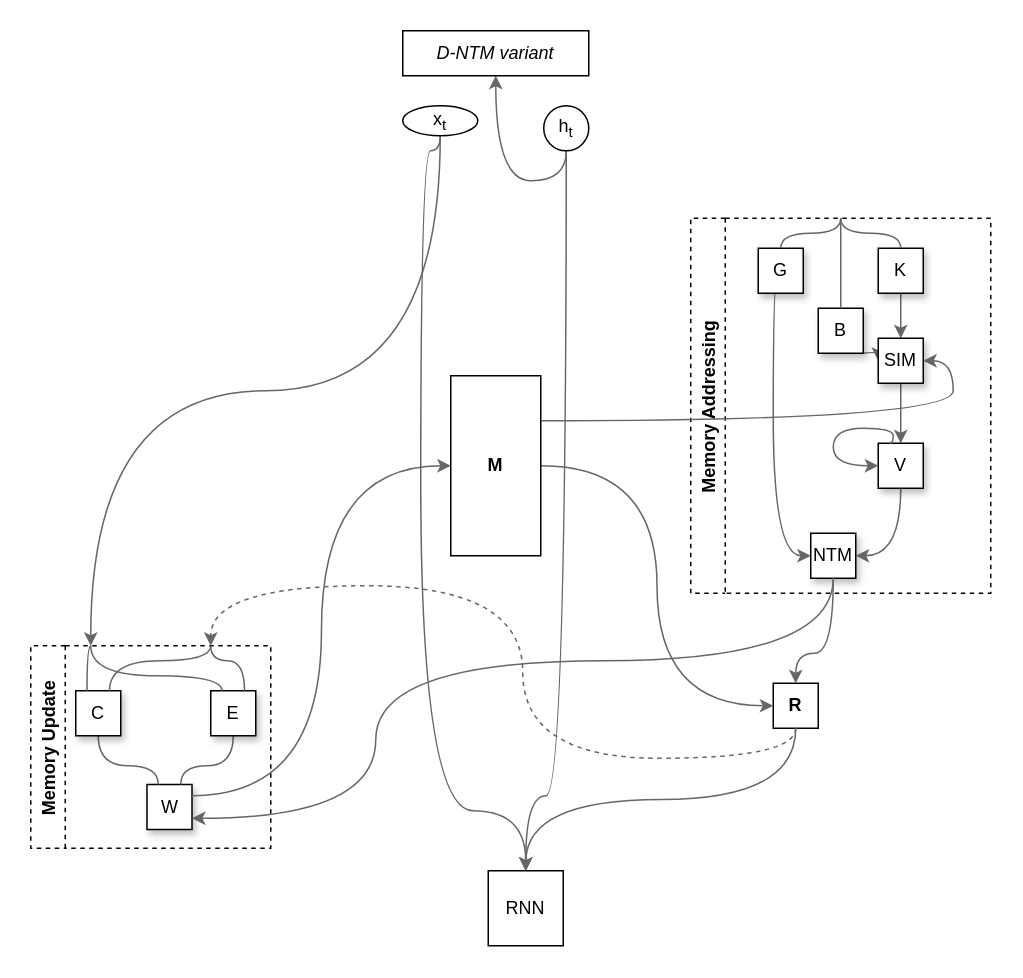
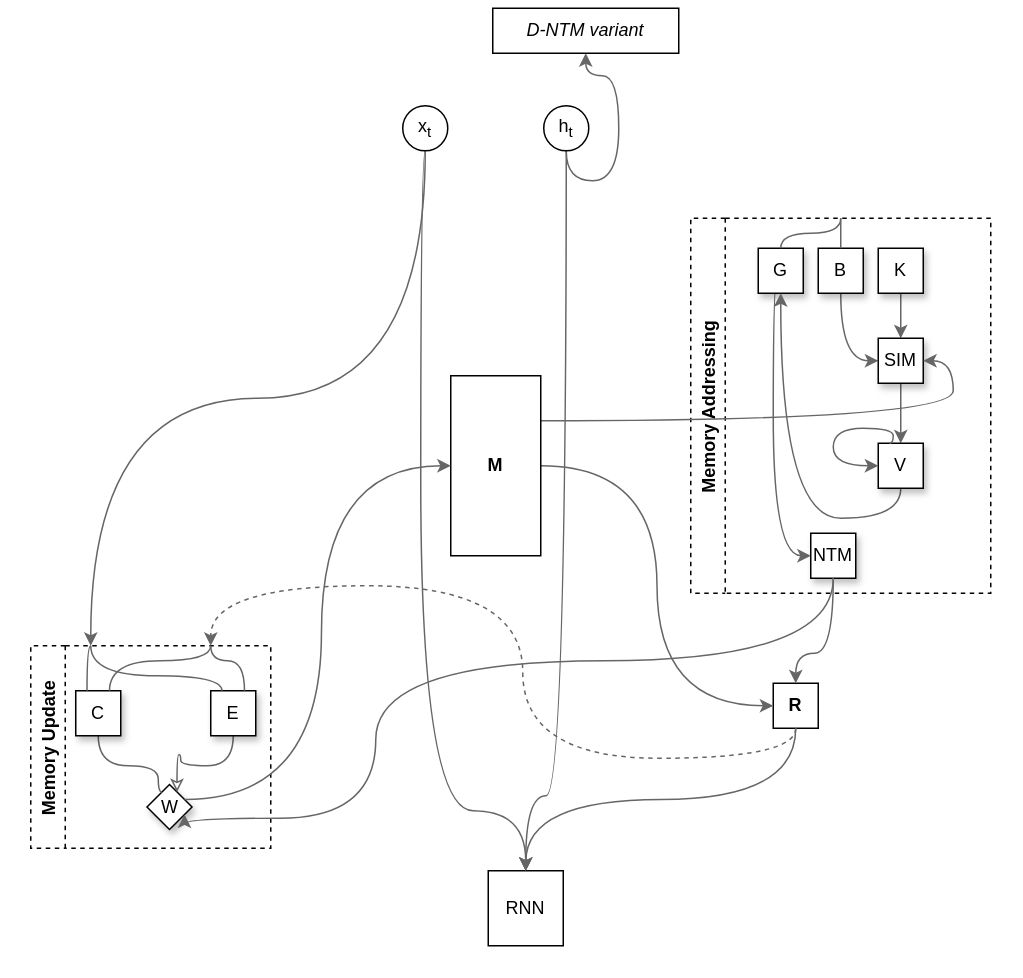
  <mxCell id="0" />
  <mxCell id="1" parent="0" />
  <mxCell id="2" style="edgeStyle=orthogonalEdgeStyle;curved=1;rounded=0;orthogonalLoop=1;jettySize=auto;html=1;exitX=0.5;exitY=1;exitDx=0;exitDy=0;fillColor=#f5f5f5;strokeColor=#666666;" parent="1" source="42" target="37" edge="1"><mxGeometry relative="1" as="geometry"><mxPoint x="570" y="158" as="targetPoint" /></mxGeometry></mxCell>
  <mxCell id="3" value="" style="group;fontStyle=1;dashed=1;" parent="1" vertex="1" connectable="0"><mxGeometry x="460" y="195" width="200" height="370" as="geometry" /></mxCell>
  <mxCell id="4" value="Memory Addressing" style="swimlane;horizontal=0;dashed=1;" parent="3" vertex="1"><mxGeometry y="-50" width="200" height="250" as="geometry" /></mxCell>
  <mxCell id="5" style="edgeStyle=orthogonalEdgeStyle;curved=1;rounded=0;orthogonalLoop=1;jettySize=auto;html=1;exitX=0.5;exitY=1;exitDx=0;exitDy=0;entryX=0;entryY=0.5;entryDx=0;entryDy=0;fillColor=#f5f5f5;strokeColor=#666666;" parent="4" source="6" target="7" edge="1"><mxGeometry relative="1" as="geometry"><Array as="points"><mxPoint x="55" y="40" /><mxPoint x="55" y="225" /></Array></mxGeometry></mxCell>
  <mxCell id="6" value="G" style="whiteSpace=wrap;html=1;aspect=fixed;rounded=0;shadow=1;" parent="4" vertex="1"><mxGeometry x="45" y="20" width="30" height="30" as="geometry" /></mxCell>
  <mxCell id="7" value="NTM" style="whiteSpace=wrap;html=1;aspect=fixed;rounded=0;shadow=1;" parent="4" vertex="1"><mxGeometry x="80" y="210" width="30" height="30" as="geometry" /></mxCell>
  <mxCell id="8" style="edgeStyle=orthogonalEdgeStyle;curved=1;rounded=0;orthogonalLoop=1;jettySize=auto;html=1;exitX=0.5;exitY=1;exitDx=0;exitDy=0;entryX=0;entryY=0.5;entryDx=0;entryDy=0;fillColor=#f5f5f5;strokeColor=#666666;" parent="4" source="9" target="13" edge="1"><mxGeometry relative="1" as="geometry" /></mxCell>
- <mxCell id="9" value="B" style="whiteSpace=wrap;html=1;aspect=fixed;rounded=0;shadow=1;" parent="4" vertex="1"><mxGeometry x="85" y="60" width="30" height="30" as="geometry" /></mxCell>
+ <mxCell id="9" value="B" style="whiteSpace=wrap;html=1;aspect=fixed;rounded=0;shadow=1;" parent="4" vertex="1"><mxGeometry x="85" y="20" width="30" height="30" as="geometry" /></mxCell>
  <mxCell id="10" style="edgeStyle=orthogonalEdgeStyle;curved=1;rounded=0;orthogonalLoop=1;jettySize=auto;html=1;exitX=0.5;exitY=1;exitDx=0;exitDy=0;fillColor=#f5f5f5;strokeColor=#666666;" parent="4" source="11" target="13" edge="1"><mxGeometry relative="1" as="geometry" /></mxCell>
  <mxCell id="11" value="K" style="whiteSpace=wrap;html=1;aspect=fixed;rounded=0;shadow=1;" parent="4" vertex="1"><mxGeometry x="125" y="20" width="30" height="30" as="geometry" /></mxCell>
  <mxCell id="12" style="edgeStyle=orthogonalEdgeStyle;curved=1;rounded=0;orthogonalLoop=1;jettySize=auto;html=1;exitX=0.5;exitY=1;exitDx=0;exitDy=0;entryX=0.5;entryY=0;entryDx=0;entryDy=0;fillColor=#f5f5f5;strokeColor=#666666;" parent="4" source="13" target="15" edge="1"><mxGeometry relative="1" as="geometry" /></mxCell>
  <mxCell id="13" value="SIM" style="whiteSpace=wrap;html=1;aspect=fixed;rounded=0;shadow=1;" parent="4" vertex="1"><mxGeometry x="125" y="80" width="30" height="30" as="geometry" /></mxCell>
- <mxCell id="14" style="edgeStyle=orthogonalEdgeStyle;curved=1;rounded=0;orthogonalLoop=1;jettySize=auto;html=1;exitX=0.5;exitY=1;exitDx=0;exitDy=0;entryX=1;entryY=0.5;entryDx=0;entryDy=0;fillColor=#f5f5f5;strokeColor=#666666;" parent="4" source="15" target="7" edge="1"><mxGeometry relative="1" as="geometry" /></mxCell>
+ <mxCell id="14" style="edgeStyle=orthogonalEdgeStyle;curved=1;rounded=0;orthogonalLoop=1;jettySize=auto;html=1;exitX=0.5;exitY=1;exitDx=0;exitDy=0;fillColor=#f5f5f5;strokeColor=#666666;" parent="4" source="15" target="6" edge="1"><mxGeometry relative="1" as="geometry" /></mxCell>
  <mxCell id="15" value="V" style="whiteSpace=wrap;html=1;aspect=fixed;rounded=0;shadow=1;" parent="4" vertex="1"><mxGeometry x="125" y="150" width="30" height="30" as="geometry" /></mxCell>
  <mxCell id="16" style="edgeStyle=orthogonalEdgeStyle;curved=1;rounded=0;orthogonalLoop=1;jettySize=auto;html=1;exitX=0.25;exitY=0;exitDx=0;exitDy=0;entryX=0;entryY=0.5;entryDx=0;entryDy=0;fillColor=#f5f5f5;strokeColor=#666666;" parent="4" source="15" target="15" edge="1"><mxGeometry relative="1" as="geometry"><Array as="points"><mxPoint x="135" y="150" /><mxPoint x="135" y="140" /><mxPoint x="95" y="140" /><mxPoint x="95" y="165" /></Array></mxGeometry></mxCell>
  <mxCell id="17" style="edgeStyle=orthogonalEdgeStyle;curved=1;rounded=0;orthogonalLoop=1;jettySize=auto;html=1;exitX=0.5;exitY=0;exitDx=0;exitDy=0;entryX=0.5;entryY=0;entryDx=0;entryDy=0;endArrow=none;endFill=0;fillColor=#f5f5f5;strokeColor=#666666;" parent="4" source="4" target="6" edge="1"><mxGeometry relative="1" as="geometry"><Array as="points"><mxPoint x="100" y="10" /></Array></mxGeometry></mxCell>
- <mxCell id="18" style="edgeStyle=orthogonalEdgeStyle;curved=1;rounded=0;orthogonalLoop=1;jettySize=auto;html=1;exitX=0.5;exitY=0;exitDx=0;exitDy=0;entryX=0.5;entryY=0;entryDx=0;entryDy=0;endArrow=none;endFill=0;fillColor=#f5f5f5;strokeColor=#666666;" parent="4" source="4" target="11" edge="1"><mxGeometry relative="1" as="geometry"><Array as="points"><mxPoint x="100" y="10" /><mxPoint x="140" y="10" /></Array></mxGeometry></mxCell>
  <mxCell id="19" style="edgeStyle=orthogonalEdgeStyle;curved=1;rounded=0;orthogonalLoop=1;jettySize=auto;html=1;exitX=0.5;exitY=0;exitDx=0;exitDy=0;entryX=0.5;entryY=0;entryDx=0;entryDy=0;endArrow=none;endFill=0;fillColor=#f5f5f5;strokeColor=#666666;" edge="1" parent="4" source="4" target="9"><mxGeometry relative="1" as="geometry" /></mxCell>
  <mxCell id="20" value="&lt;b&gt;R&lt;/b&gt;" style="whiteSpace=wrap;html=1;aspect=fixed;" parent="3" vertex="1"><mxGeometry x="55" y="260" width="30" height="30" as="geometry" /></mxCell>
  <mxCell id="21" style="edgeStyle=orthogonalEdgeStyle;curved=1;rounded=0;orthogonalLoop=1;jettySize=auto;html=1;exitX=0.5;exitY=1;exitDx=0;exitDy=0;entryX=0.5;entryY=0;entryDx=0;entryDy=0;fillColor=#f5f5f5;strokeColor=#666666;" parent="3" source="7" target="20" edge="1"><mxGeometry relative="1" as="geometry"><Array as="points"><mxPoint x="95" y="240" /><mxPoint x="70" y="240" /></Array></mxGeometry></mxCell>
  <mxCell id="22" style="edgeStyle=orthogonalEdgeStyle;curved=1;rounded=0;orthogonalLoop=1;jettySize=auto;html=1;exitX=0.5;exitY=1;exitDx=0;exitDy=0;entryX=0.25;entryY=0;entryDx=0;entryDy=0;endArrow=classic;endFill=1;fillColor=#f5f5f5;strokeColor=#666666;" parent="1" source="40" edge="1" target="27"><mxGeometry relative="1" as="geometry"><mxPoint x="80" y="200" as="targetPoint" /></mxGeometry></mxCell>
  <mxCell id="23" value="RNN" style="whiteSpace=wrap;html=1;aspect=fixed;" parent="1" vertex="1"><mxGeometry x="325" y="580" width="50" height="50" as="geometry" /></mxCell>
  <mxCell id="24" style="edgeStyle=orthogonalEdgeStyle;curved=1;rounded=0;orthogonalLoop=1;jettySize=auto;html=1;exitX=1;exitY=0.5;exitDx=0;exitDy=0;entryX=0;entryY=0.5;entryDx=0;entryDy=0;endArrow=classic;endFill=1;fillColor=#f5f5f5;strokeColor=#666666;" edge="1" parent="1" source="26" target="20"><mxGeometry relative="1" as="geometry" /></mxCell>
  <mxCell id="25" style="edgeStyle=orthogonalEdgeStyle;curved=1;rounded=0;orthogonalLoop=1;jettySize=auto;html=1;exitX=1;exitY=0.25;exitDx=0;exitDy=0;entryX=1;entryY=0.5;entryDx=0;entryDy=0;endArrow=classic;endFill=1;fillColor=#f5f5f5;strokeColor=#666666;" edge="1" parent="1" source="26" target="13"><mxGeometry relative="1" as="geometry" /></mxCell>
  <mxCell id="26" value="&lt;b&gt;M&lt;/b&gt;" style="rounded=0;whiteSpace=wrap;html=1;rotation=0;" parent="1" vertex="1"><mxGeometry x="300" y="250" width="60" height="120" as="geometry" /></mxCell>
  <mxCell id="27" value="Memory Update" style="swimlane;horizontal=0;dashed=1;" parent="1" vertex="1"><mxGeometry x="20" y="430" width="160" height="135" as="geometry" /></mxCell>
- <mxCell id="28" value="W" style="whiteSpace=wrap;html=1;aspect=fixed;rounded=0;shadow=1;" parent="27" vertex="1"><mxGeometry x="77.5" y="92.5" width="30" height="30" as="geometry" /></mxCell>
- <mxCell id="29" style="edgeStyle=orthogonalEdgeStyle;curved=1;rounded=0;orthogonalLoop=1;jettySize=auto;html=1;exitX=0.5;exitY=1;exitDx=0;exitDy=0;entryX=0.75;entryY=0;entryDx=0;entryDy=0;endArrow=none;endFill=0;fillColor=#f5f5f5;strokeColor=#666666;" edge="1" parent="27" source="30" target="28"><mxGeometry relative="1" as="geometry" /></mxCell>
+ <mxCell id="28" value="W" style="rhombus;whiteSpace=wrap;html=1;aspect=fixed;shadow=1;" parent="27" vertex="1"><mxGeometry x="77.5" y="92.5" width="30" height="30" as="geometry" /></mxCell>
+ <mxCell id="29" style="edgeStyle=orthogonalEdgeStyle;curved=1;rounded=0;orthogonalLoop=1;jettySize=auto;html=1;exitX=0.5;exitY=1;exitDx=0;exitDy=0;entryX=0.75;entryY=0;entryDx=0;entryDy=0;endArrow=classic;endFill=0;fillColor=#f5f5f5;strokeColor=#666666;" edge="1" parent="27" source="30" target="28"><mxGeometry relative="1" as="geometry" /></mxCell>
  <mxCell id="30" value="E" style="whiteSpace=wrap;html=1;aspect=fixed;rounded=0;shadow=1;" parent="27" vertex="1"><mxGeometry x="120" y="30" width="30" height="30" as="geometry" /></mxCell>
  <mxCell id="31" style="edgeStyle=orthogonalEdgeStyle;curved=1;rounded=0;orthogonalLoop=1;jettySize=auto;html=1;exitX=0.5;exitY=1;exitDx=0;exitDy=0;entryX=0.25;entryY=0;entryDx=0;entryDy=0;endArrow=none;endFill=0;fillColor=#f5f5f5;strokeColor=#666666;" edge="1" parent="27" source="32" target="28"><mxGeometry relative="1" as="geometry"><Array as="points"><mxPoint x="45" y="80" /><mxPoint x="85" y="80" /></Array></mxGeometry></mxCell>
  <mxCell id="32" value="C" style="whiteSpace=wrap;html=1;aspect=fixed;rounded=0;shadow=1;" parent="27" vertex="1"><mxGeometry x="30" y="30" width="30" height="30" as="geometry" /></mxCell>
  <mxCell id="33" style="edgeStyle=orthogonalEdgeStyle;curved=1;rounded=0;orthogonalLoop=1;jettySize=auto;html=1;exitX=0.25;exitY=0;exitDx=0;exitDy=0;entryX=0.25;entryY=0;entryDx=0;entryDy=0;endArrow=none;endFill=0;fillColor=#f5f5f5;strokeColor=#666666;" edge="1" parent="27" source="27" target="32"><mxGeometry relative="1" as="geometry" /></mxCell>
  <mxCell id="34" style="edgeStyle=orthogonalEdgeStyle;curved=1;rounded=0;orthogonalLoop=1;jettySize=auto;html=1;exitX=0.75;exitY=0;exitDx=0;exitDy=0;entryX=0.75;entryY=0;entryDx=0;entryDy=0;endArrow=none;endFill=0;fillColor=#f5f5f5;strokeColor=#666666;" edge="1" parent="27" source="27" target="32"><mxGeometry relative="1" as="geometry"><Array as="points"><mxPoint x="120" y="10" /><mxPoint x="53" y="10" /></Array></mxGeometry></mxCell>
  <mxCell id="35" style="edgeStyle=orthogonalEdgeStyle;curved=1;rounded=0;orthogonalLoop=1;jettySize=auto;html=1;exitX=0.25;exitY=0;exitDx=0;exitDy=0;entryX=0.25;entryY=0;entryDx=0;entryDy=0;endArrow=none;endFill=0;fillColor=#f5f5f5;strokeColor=#666666;" edge="1" parent="27" source="27" target="30"><mxGeometry relative="1" as="geometry"><Array as="points"><mxPoint x="40" y="20" /></Array></mxGeometry></mxCell>
  <mxCell id="36" style="edgeStyle=orthogonalEdgeStyle;curved=1;rounded=0;orthogonalLoop=1;jettySize=auto;html=1;exitX=0.75;exitY=0;exitDx=0;exitDy=0;entryX=0.75;entryY=0;entryDx=0;entryDy=0;endArrow=none;endFill=0;fillColor=#f5f5f5;strokeColor=#666666;" edge="1" parent="27" source="27" target="30"><mxGeometry relative="1" as="geometry"><Array as="points"><mxPoint x="120" y="10" /><mxPoint x="143" y="10" /></Array></mxGeometry></mxCell>
- <mxCell id="37" value="D-NTM variant" style="rounded=0;whiteSpace=wrap;html=1;fontStyle=2" vertex="1" parent="1"><mxGeometry x="268" y="20" width="124" height="30" as="geometry" /></mxCell>
+ <mxCell id="37" value="D-NTM variant" style="rounded=0;whiteSpace=wrap;html=1;fontStyle=2" vertex="1" parent="1"><mxGeometry x="328" y="5" width="124" height="30" as="geometry" /></mxCell>
  <mxCell id="38" style="edgeStyle=orthogonalEdgeStyle;curved=1;rounded=0;orthogonalLoop=1;jettySize=auto;html=1;exitX=0.5;exitY=1;exitDx=0;exitDy=0;endArrow=classic;endFill=1;fillColor=#f5f5f5;strokeColor=#666666;" edge="1" parent="1" source="20"><mxGeometry relative="1" as="geometry"><mxPoint x="350" y="580" as="targetPoint" /></mxGeometry></mxCell>
  <mxCell id="39" style="edgeStyle=orthogonalEdgeStyle;curved=1;rounded=0;orthogonalLoop=1;jettySize=auto;html=1;exitX=0.5;exitY=1;exitDx=0;exitDy=0;entryX=0.5;entryY=0;entryDx=0;entryDy=0;endArrow=classic;endFill=1;fillColor=#f5f5f5;strokeColor=#666666;" edge="1" parent="1" source="40" target="23"><mxGeometry relative="1" as="geometry"><Array as="points"><mxPoint x="280" y="100" /><mxPoint x="280" y="540" /><mxPoint x="350" y="540" /></Array></mxGeometry></mxCell>
- <mxCell id="40" value="x&lt;sub&gt;t&lt;/sub&gt;" style="ellipse;whiteSpace=wrap;html=1;aspect=fixed;" vertex="1" parent="1"><mxGeometry x="268" y="70" width="50" height="20" as="geometry" /></mxCell>
+ <mxCell id="40" value="x&lt;sub&gt;t&lt;/sub&gt;" style="ellipse;whiteSpace=wrap;html=1;aspect=fixed;" vertex="1" parent="1"><mxGeometry x="268" y="70" width="30" height="30" as="geometry" /></mxCell>
  <mxCell id="41" style="edgeStyle=orthogonalEdgeStyle;curved=1;rounded=0;orthogonalLoop=1;jettySize=auto;html=1;exitX=0.5;exitY=1;exitDx=0;exitDy=0;endArrow=classic;endFill=1;fillColor=#f5f5f5;strokeColor=#666666;" edge="1" parent="1" source="42"><mxGeometry relative="1" as="geometry"><mxPoint x="350" y="580" as="targetPoint" /><Array as="points"><mxPoint x="377" y="530" /><mxPoint x="350" y="530" /></Array></mxGeometry></mxCell>
  <mxCell id="42" value="h&lt;sub&gt;t&lt;/sub&gt;" style="ellipse;whiteSpace=wrap;html=1;aspect=fixed;" vertex="1" parent="1"><mxGeometry x="362" y="70" width="30" height="30" as="geometry" /></mxCell>
  <mxCell id="43" style="edgeStyle=orthogonalEdgeStyle;curved=1;rounded=0;orthogonalLoop=1;jettySize=auto;html=1;exitX=0.5;exitY=1;exitDx=0;exitDy=0;entryX=0.75;entryY=0;entryDx=0;entryDy=0;endArrow=classic;endFill=1;fillColor=#f5f5f5;strokeColor=#666666;dashed=1;" edge="1" parent="1" source="20" target="27"><mxGeometry relative="1" as="geometry"><Array as="points"><mxPoint x="530" y="505" /><mxPoint x="348" y="505" /><mxPoint x="348" y="390" /><mxPoint x="140" y="390" /></Array></mxGeometry></mxCell>
  <mxCell id="44" style="edgeStyle=orthogonalEdgeStyle;curved=1;rounded=0;orthogonalLoop=1;jettySize=auto;html=1;exitX=1;exitY=0.25;exitDx=0;exitDy=0;entryX=0;entryY=0.5;entryDx=0;entryDy=0;endArrow=classic;endFill=1;fillColor=#f5f5f5;strokeColor=#666666;" edge="1" parent="1" source="28" target="26"><mxGeometry relative="1" as="geometry" /></mxCell>
  <mxCell id="45" style="edgeStyle=orthogonalEdgeStyle;curved=1;rounded=0;orthogonalLoop=1;jettySize=auto;html=1;exitX=0.5;exitY=1;exitDx=0;exitDy=0;entryX=1;entryY=0.75;entryDx=0;entryDy=0;endArrow=classic;endFill=1;fillColor=#f5f5f5;strokeColor=#666666;" edge="1" parent="1" source="7" target="28"><mxGeometry relative="1" as="geometry"><Array as="points"><mxPoint x="555" y="440" /><mxPoint x="250" y="440" /><mxPoint x="250" y="545" /></Array></mxGeometry></mxCell>
